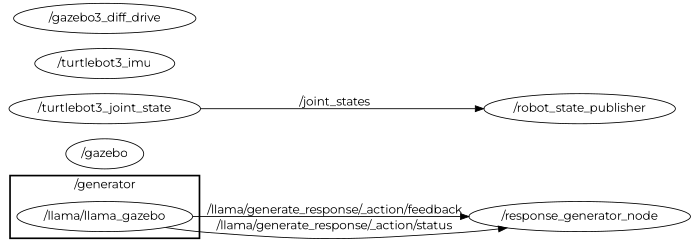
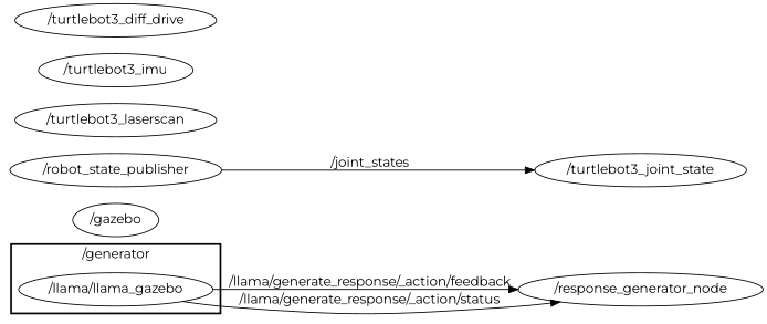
  digraph {
    compound=True
    fontname=Montserrat
    rank=same
    rankdir=LR
    ranksep=0.2
    node [fontname=Montserrat shape=ellipse]
    edge [fontname=Montserrat penwidth=1]
    n1 [height=0.5 label="/llama/llama_gazebo" width=2.6178]
    n2 [height=0.5 label="/response_generator_node" width=3.683]
    n3 [height=0.5 label="/gazebo" width=1.2818]
    n4 [height=0.5 label="/turtlebot3_joint_state" width=3.1775]
    n5 [height=0.5 label="/robot_state_publisher" width=3.1775]
+   n6 [height=0.5 label="/turtlebot3_laserscan" width=3.0331]
    n7 [height=0.5 label="/turtlebot3_imu" width=2.3109]
-   n8 [height=0.5 label="/gazebo3_diff_drive" width=3.0331]
+   n8 [height=0.5 label="/turtlebot3_diff_drive" width=3.0331]
    subgraph cluster_1 {
      label="/generator"
      style=bold
      n1
    }
    n1 -> n2 [label="/llama/generate_response/_action/feedback"]
    n1 -> n2 [label="/llama/generate_response/_action/status"]
-   n4 -> n5 [label="/joint_states"]
+   n5 -> n4 [label="/joint_states"]
  }
